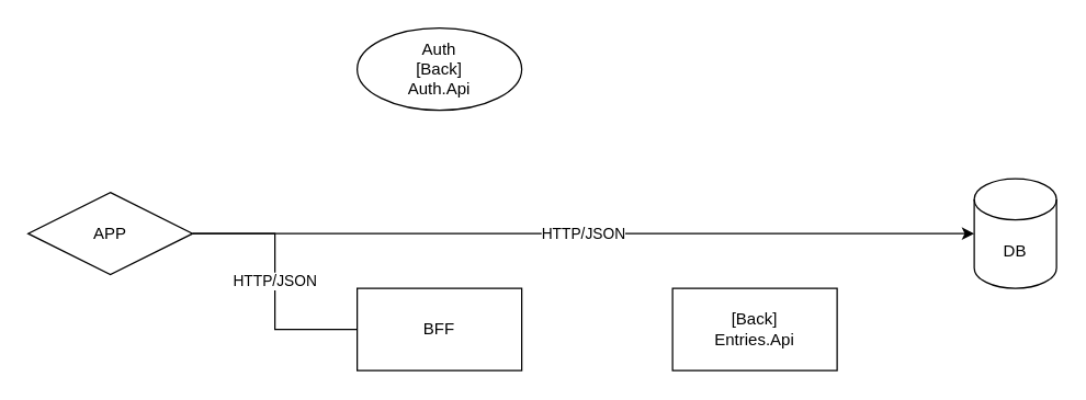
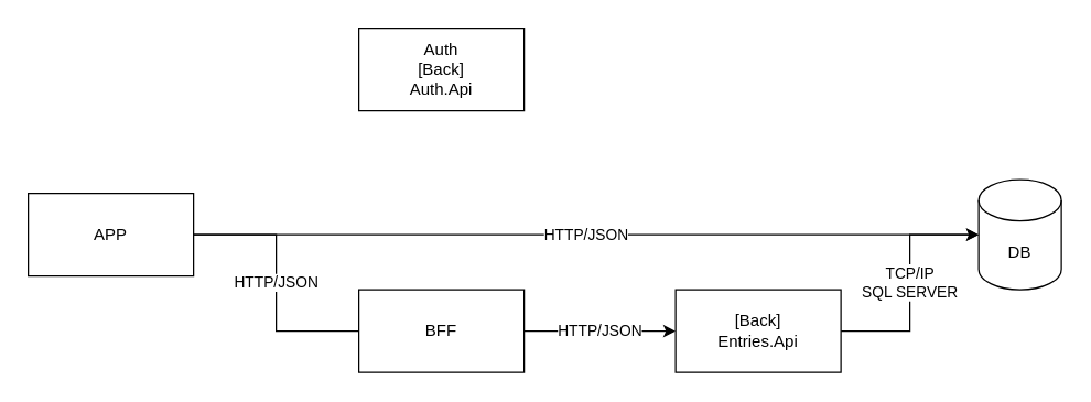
  <mxCell id="0" />
  <mxCell id="1" parent="0" />
  <mxCell id="2" value="&lt;div&gt;HTTP/JSON&lt;/div&gt;" style="edgeStyle=orthogonalEdgeStyle;rounded=0;orthogonalLoop=1;jettySize=auto;html=1;" edge="1" parent="1" source="4" target="10"><mxGeometry relative="1" as="geometry" /></mxCell>
  <mxCell id="3" value="HTTP/JSON" style="edgeStyle=orthogonalEdgeStyle;rounded=0;orthogonalLoop=1;jettySize=auto;html=1;entryX=0;entryY=0.5;entryDx=0;entryDy=0;endArrow=none;" edge="1" parent="1" source="4" target="6"><mxGeometry relative="1" as="geometry" /></mxCell>
- <mxCell id="4" value="APP" style="rhombus;whiteSpace=wrap;html=1;" vertex="1" parent="1"><mxGeometry x="20" y="140" width="120" height="60" as="geometry" /></mxCell>
+ <mxCell id="4" value="APP" style="rounded=0;whiteSpace=wrap;html=1;" vertex="1" parent="1"><mxGeometry x="20" y="140" width="120" height="60" as="geometry" /></mxCell>
+ <mxCell id="5" value="HTTP/JSON" style="edgeStyle=orthogonalEdgeStyle;rounded=0;orthogonalLoop=1;jettySize=auto;html=1;entryX=0;entryY=0.5;entryDx=0;entryDy=0;" edge="1" parent="1" source="6" target="9"><mxGeometry relative="1" as="geometry" /></mxCell>
  <mxCell id="6" value="BFF" style="rounded=0;whiteSpace=wrap;html=1;" vertex="1" parent="1"><mxGeometry x="260" y="210" width="120" height="60" as="geometry" /></mxCell>
- <mxCell id="7" value="Auth&lt;br&gt;[Back]&lt;br&gt;Auth.Api" style="ellipse;whiteSpace=wrap;html=1;" vertex="1" parent="1"><mxGeometry x="260" y="20" width="120" height="60" as="geometry" /></mxCell>
+ <mxCell id="7" value="Auth&lt;br&gt;[Back]&lt;br&gt;Auth.Api" style="rounded=0;whiteSpace=wrap;html=1;" vertex="1" parent="1"><mxGeometry x="260" y="20" width="120" height="60" as="geometry" /></mxCell>
+ <mxCell id="8" value="TCP/IP&lt;br&gt;SQL SERVER" style="edgeStyle=orthogonalEdgeStyle;rounded=0;orthogonalLoop=1;jettySize=auto;html=1;entryX=0;entryY=0.5;entryDx=0;entryDy=0;entryPerimeter=0;" edge="1" parent="1" source="9" target="10"><mxGeometry relative="1" as="geometry" /></mxCell>
  <mxCell id="9" value="[Back]&lt;br&gt;Entries.Api" style="rounded=0;whiteSpace=wrap;html=1;" vertex="1" parent="1"><mxGeometry x="490" y="210" width="120" height="60" as="geometry" /></mxCell>
  <mxCell id="10" value="DB" style="shape=cylinder3;whiteSpace=wrap;html=1;boundedLbl=1;backgroundOutline=1;size=15;" vertex="1" parent="1"><mxGeometry x="710" y="130" width="60" height="80" as="geometry" /></mxCell>
